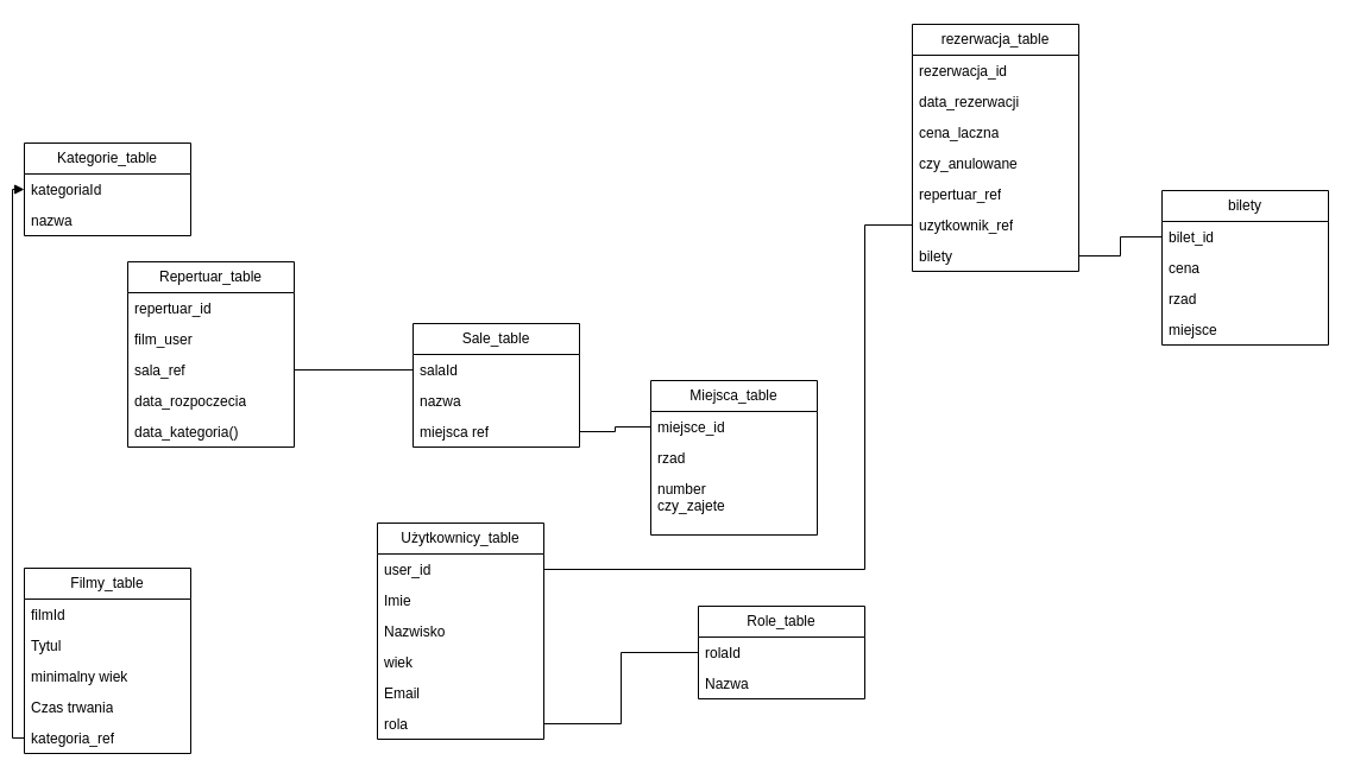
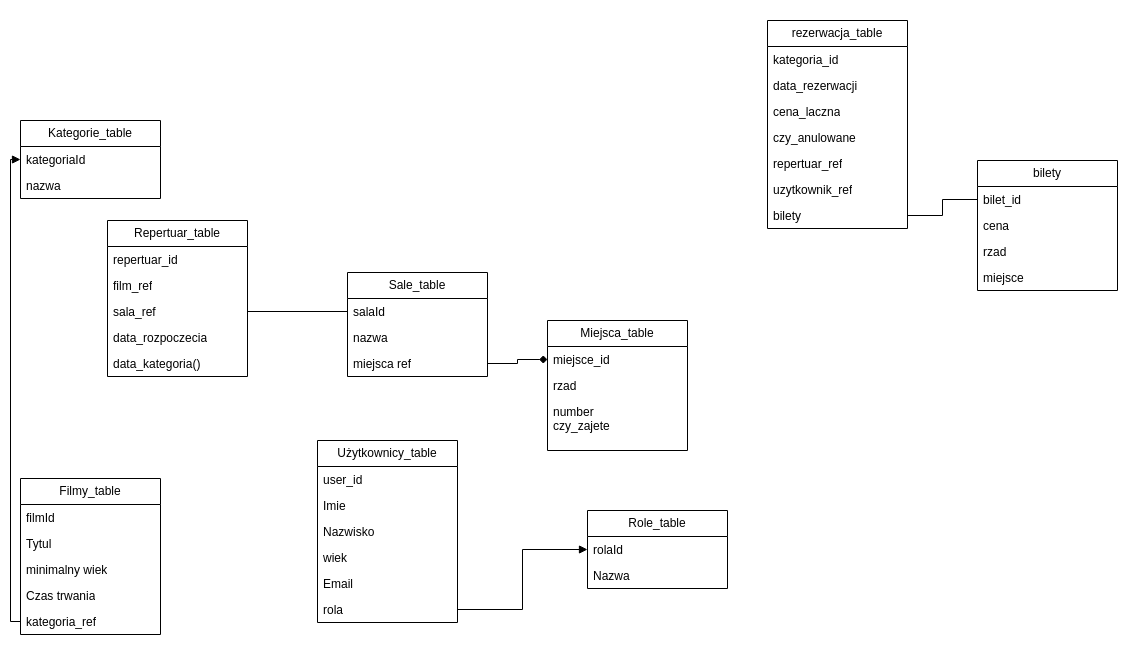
  <mxCell id="0" />
  <mxCell id="1" parent="0" />
  <mxCell id="2" value="Użytkownicy_table" style="swimlane;fontStyle=0;childLayout=stackLayout;horizontal=1;startSize=26;fillColor=none;horizontalStack=0;resizeParent=1;resizeParentMax=0;resizeLast=0;collapsible=1;marginBottom=0;whiteSpace=wrap;html=1;" parent="1" vertex="1"><mxGeometry x="317" y="440" width="140" height="182" as="geometry" /></mxCell>
  <mxCell id="3" value="user_id" style="text;strokeColor=none;fillColor=none;align=left;verticalAlign=top;spacingLeft=4;spacingRight=4;overflow=hidden;rotatable=0;points=[[0,0.5],[1,0.5]];portConstraint=eastwest;whiteSpace=wrap;html=1;" parent="2" vertex="1"><mxGeometry y="26" width="140" height="26" as="geometry" /></mxCell>
  <mxCell id="4" value="Imie" style="text;strokeColor=none;fillColor=none;align=left;verticalAlign=top;spacingLeft=4;spacingRight=4;overflow=hidden;rotatable=0;points=[[0,0.5],[1,0.5]];portConstraint=eastwest;whiteSpace=wrap;html=1;" parent="2" vertex="1"><mxGeometry y="52" width="140" height="26" as="geometry" /></mxCell>
  <mxCell id="5" value="Nazwisko" style="text;strokeColor=none;fillColor=none;align=left;verticalAlign=top;spacingLeft=4;spacingRight=4;overflow=hidden;rotatable=0;points=[[0,0.5],[1,0.5]];portConstraint=eastwest;whiteSpace=wrap;html=1;" parent="2" vertex="1"><mxGeometry y="78" width="140" height="26" as="geometry" /></mxCell>
  <mxCell id="6" value="wiek" style="text;strokeColor=none;fillColor=none;align=left;verticalAlign=top;spacingLeft=4;spacingRight=4;overflow=hidden;rotatable=0;points=[[0,0.5],[1,0.5]];portConstraint=eastwest;whiteSpace=wrap;html=1;" parent="2" vertex="1"><mxGeometry y="104" width="140" height="26" as="geometry" /></mxCell>
  <mxCell id="7" value="Email" style="text;strokeColor=none;fillColor=none;align=left;verticalAlign=top;spacingLeft=4;spacingRight=4;overflow=hidden;rotatable=0;points=[[0,0.5],[1,0.5]];portConstraint=eastwest;whiteSpace=wrap;html=1;" parent="2" vertex="1"><mxGeometry y="130" width="140" height="26" as="geometry" /></mxCell>
  <mxCell id="8" value="rola" style="text;strokeColor=none;fillColor=none;align=left;verticalAlign=top;spacingLeft=4;spacingRight=4;overflow=hidden;rotatable=0;points=[[0,0.5],[1,0.5]];portConstraint=eastwest;whiteSpace=wrap;html=1;" parent="2" vertex="1"><mxGeometry y="156" width="140" height="26" as="geometry" /></mxCell>
  <mxCell id="9" value="Role_table" style="swimlane;fontStyle=0;childLayout=stackLayout;horizontal=1;startSize=26;fillColor=none;horizontalStack=0;resizeParent=1;resizeParentMax=0;resizeLast=0;collapsible=1;marginBottom=0;whiteSpace=wrap;html=1;" parent="1" vertex="1"><mxGeometry x="587" y="510" width="140" height="78" as="geometry" /></mxCell>
  <mxCell id="10" value="rolaId" style="text;strokeColor=none;fillColor=none;align=left;verticalAlign=top;spacingLeft=4;spacingRight=4;overflow=hidden;rotatable=0;points=[[0,0.5],[1,0.5]];portConstraint=eastwest;whiteSpace=wrap;html=1;" parent="9" vertex="1"><mxGeometry y="26" width="140" height="26" as="geometry" /></mxCell>
  <mxCell id="11" value="Nazwa" style="text;strokeColor=none;fillColor=none;align=left;verticalAlign=top;spacingLeft=4;spacingRight=4;overflow=hidden;rotatable=0;points=[[0,0.5],[1,0.5]];portConstraint=eastwest;whiteSpace=wrap;html=1;" parent="9" vertex="1"><mxGeometry y="52" width="140" height="26" as="geometry" /></mxCell>
  <mxCell id="12" value="Filmy_table" style="swimlane;fontStyle=0;childLayout=stackLayout;horizontal=1;startSize=26;fillColor=none;horizontalStack=0;resizeParent=1;resizeParentMax=0;resizeLast=0;collapsible=1;marginBottom=0;whiteSpace=wrap;html=1;" parent="1" vertex="1"><mxGeometry x="20" y="478" width="140" height="156" as="geometry" /></mxCell>
  <mxCell id="13" value="filmId" style="text;strokeColor=none;fillColor=none;align=left;verticalAlign=top;spacingLeft=4;spacingRight=4;overflow=hidden;rotatable=0;points=[[0,0.5],[1,0.5]];portConstraint=eastwest;whiteSpace=wrap;html=1;" parent="12" vertex="1"><mxGeometry y="26" width="140" height="26" as="geometry" /></mxCell>
  <mxCell id="14" value="Tytul" style="text;strokeColor=none;fillColor=none;align=left;verticalAlign=top;spacingLeft=4;spacingRight=4;overflow=hidden;rotatable=0;points=[[0,0.5],[1,0.5]];portConstraint=eastwest;whiteSpace=wrap;html=1;" parent="12" vertex="1"><mxGeometry y="52" width="140" height="26" as="geometry" /></mxCell>
  <mxCell id="15" value="minimalny wiek" style="text;strokeColor=none;fillColor=none;align=left;verticalAlign=top;spacingLeft=4;spacingRight=4;overflow=hidden;rotatable=0;points=[[0,0.5],[1,0.5]];portConstraint=eastwest;whiteSpace=wrap;html=1;" parent="12" vertex="1"><mxGeometry y="78" width="140" height="26" as="geometry" /></mxCell>
  <mxCell id="16" value="Czas trwania" style="text;strokeColor=none;fillColor=none;align=left;verticalAlign=top;spacingLeft=4;spacingRight=4;overflow=hidden;rotatable=0;points=[[0,0.5],[1,0.5]];portConstraint=eastwest;whiteSpace=wrap;html=1;" parent="12" vertex="1"><mxGeometry y="104" width="140" height="26" as="geometry" /></mxCell>
  <mxCell id="17" value="kategoria_ref" style="text;strokeColor=none;fillColor=none;align=left;verticalAlign=top;spacingLeft=4;spacingRight=4;overflow=hidden;rotatable=0;points=[[0,0.5],[1,0.5]];portConstraint=eastwest;whiteSpace=wrap;html=1;" parent="12" vertex="1"><mxGeometry y="130" width="140" height="26" as="geometry" /></mxCell>
  <mxCell id="18" value="Kategorie_table" style="swimlane;fontStyle=0;childLayout=stackLayout;horizontal=1;startSize=26;fillColor=none;horizontalStack=0;resizeParent=1;resizeParentMax=0;resizeLast=0;collapsible=1;marginBottom=0;whiteSpace=wrap;html=1;" parent="1" vertex="1"><mxGeometry x="20" y="120" width="140" height="78" as="geometry" /></mxCell>
  <mxCell id="19" value="kategoriaId" style="text;strokeColor=none;fillColor=none;align=left;verticalAlign=top;spacingLeft=4;spacingRight=4;overflow=hidden;rotatable=0;points=[[0,0.5],[1,0.5]];portConstraint=eastwest;whiteSpace=wrap;html=1;" parent="18" vertex="1"><mxGeometry y="26" width="140" height="26" as="geometry" /></mxCell>
  <mxCell id="20" value="nazwa" style="text;strokeColor=none;fillColor=none;align=left;verticalAlign=top;spacingLeft=4;spacingRight=4;overflow=hidden;rotatable=0;points=[[0,0.5],[1,0.5]];portConstraint=eastwest;whiteSpace=wrap;html=1;" parent="18" vertex="1"><mxGeometry y="52" width="140" height="26" as="geometry" /></mxCell>
  <mxCell id="21" value="Sale_table" style="swimlane;fontStyle=0;childLayout=stackLayout;horizontal=1;startSize=26;fillColor=none;horizontalStack=0;resizeParent=1;resizeParentMax=0;resizeLast=0;collapsible=1;marginBottom=0;whiteSpace=wrap;html=1;" parent="1" vertex="1"><mxGeometry x="347" y="272" width="140" height="104" as="geometry" /></mxCell>
  <mxCell id="22" value="salaId" style="text;strokeColor=none;fillColor=none;align=left;verticalAlign=top;spacingLeft=4;spacingRight=4;overflow=hidden;rotatable=0;points=[[0,0.5],[1,0.5]];portConstraint=eastwest;whiteSpace=wrap;html=1;" parent="21" vertex="1"><mxGeometry y="26" width="140" height="26" as="geometry" /></mxCell>
  <mxCell id="23" value="nazwa" style="text;strokeColor=none;fillColor=none;align=left;verticalAlign=top;spacingLeft=4;spacingRight=4;overflow=hidden;rotatable=0;points=[[0,0.5],[1,0.5]];portConstraint=eastwest;whiteSpace=wrap;html=1;" parent="21" vertex="1"><mxGeometry y="52" width="140" height="26" as="geometry" /></mxCell>
  <mxCell id="24" value="miejsca ref" style="text;strokeColor=none;fillColor=none;align=left;verticalAlign=top;spacingLeft=4;spacingRight=4;overflow=hidden;rotatable=0;points=[[0,0.5],[1,0.5]];portConstraint=eastwest;whiteSpace=wrap;html=1;" parent="21" vertex="1"><mxGeometry y="78" width="140" height="26" as="geometry" /></mxCell>
  <mxCell id="25" value="Repertuar_table" style="swimlane;fontStyle=0;childLayout=stackLayout;horizontal=1;startSize=26;fillColor=none;horizontalStack=0;resizeParent=1;resizeParentMax=0;resizeLast=0;collapsible=1;marginBottom=0;whiteSpace=wrap;html=1;" parent="1" vertex="1"><mxGeometry x="107" y="220" width="140" height="156" as="geometry" /></mxCell>
  <mxCell id="26" value="repertuar_id" style="text;strokeColor=none;fillColor=none;align=left;verticalAlign=top;spacingLeft=4;spacingRight=4;overflow=hidden;rotatable=0;points=[[0,0.5],[1,0.5]];portConstraint=eastwest;whiteSpace=wrap;html=1;" parent="25" vertex="1"><mxGeometry y="26" width="140" height="26" as="geometry" /></mxCell>
- <mxCell id="27" value="film_user" style="text;strokeColor=none;fillColor=none;align=left;verticalAlign=top;spacingLeft=4;spacingRight=4;overflow=hidden;rotatable=0;points=[[0,0.5],[1,0.5]];portConstraint=eastwest;whiteSpace=wrap;html=1;" parent="25" vertex="1"><mxGeometry y="52" width="140" height="26" as="geometry" /></mxCell>
+ <mxCell id="27" value="film_ref" style="text;strokeColor=none;fillColor=none;align=left;verticalAlign=top;spacingLeft=4;spacingRight=4;overflow=hidden;rotatable=0;points=[[0,0.5],[1,0.5]];portConstraint=eastwest;whiteSpace=wrap;html=1;" parent="25" vertex="1"><mxGeometry y="52" width="140" height="26" as="geometry" /></mxCell>
  <mxCell id="28" value="sala_ref" style="text;strokeColor=none;fillColor=none;align=left;verticalAlign=top;spacingLeft=4;spacingRight=4;overflow=hidden;rotatable=0;points=[[0,0.5],[1,0.5]];portConstraint=eastwest;whiteSpace=wrap;html=1;" parent="25" vertex="1"><mxGeometry y="78" width="140" height="26" as="geometry" /></mxCell>
  <mxCell id="29" value="data_rozpoczecia" style="text;strokeColor=none;fillColor=none;align=left;verticalAlign=top;spacingLeft=4;spacingRight=4;overflow=hidden;rotatable=0;points=[[0,0.5],[1,0.5]];portConstraint=eastwest;whiteSpace=wrap;html=1;" parent="25" vertex="1"><mxGeometry y="104" width="140" height="26" as="geometry" /></mxCell>
  <mxCell id="30" value="data_kategoria()" style="text;strokeColor=none;fillColor=none;align=left;verticalAlign=top;spacingLeft=4;spacingRight=4;overflow=hidden;rotatable=0;points=[[0,0.5],[1,0.5]];portConstraint=eastwest;whiteSpace=wrap;html=1;" parent="25" vertex="1"><mxGeometry y="130" width="140" height="26" as="geometry" /></mxCell>
  <mxCell id="31" value="Miejsca_table" style="swimlane;fontStyle=0;childLayout=stackLayout;horizontal=1;startSize=26;fillColor=none;horizontalStack=0;resizeParent=1;resizeParentMax=0;resizeLast=0;collapsible=1;marginBottom=0;whiteSpace=wrap;html=1;" parent="1" vertex="1"><mxGeometry x="547" y="320" width="140" height="130" as="geometry" /></mxCell>
  <mxCell id="32" value="miejsce_id" style="text;strokeColor=none;fillColor=none;align=left;verticalAlign=top;spacingLeft=4;spacingRight=4;overflow=hidden;rotatable=0;points=[[0,0.5],[1,0.5]];portConstraint=eastwest;whiteSpace=wrap;html=1;" parent="31" vertex="1"><mxGeometry y="26" width="140" height="26" as="geometry" /></mxCell>
  <mxCell id="33" value="rzad" style="text;strokeColor=none;fillColor=none;align=left;verticalAlign=top;spacingLeft=4;spacingRight=4;overflow=hidden;rotatable=0;points=[[0,0.5],[1,0.5]];portConstraint=eastwest;whiteSpace=wrap;html=1;" parent="31" vertex="1"><mxGeometry y="52" width="140" height="26" as="geometry" /></mxCell>
  <mxCell id="34" value="number&lt;div&gt;czy_zajete&lt;/div&gt;" style="text;strokeColor=none;fillColor=none;align=left;verticalAlign=top;spacingLeft=4;spacingRight=4;overflow=hidden;rotatable=0;points=[[0,0.5],[1,0.5]];portConstraint=eastwest;whiteSpace=wrap;html=1;" parent="31" vertex="1"><mxGeometry y="78" width="140" height="52" as="geometry" /></mxCell>
  <mxCell id="35" value="bilety" style="swimlane;fontStyle=0;childLayout=stackLayout;horizontal=1;startSize=26;fillColor=none;horizontalStack=0;resizeParent=1;resizeParentMax=0;resizeLast=0;collapsible=1;marginBottom=0;whiteSpace=wrap;html=1;" parent="1" vertex="1"><mxGeometry x="977" y="160" width="140" height="130" as="geometry" /></mxCell>
  <mxCell id="36" value="bilet_id" style="text;strokeColor=none;fillColor=none;align=left;verticalAlign=top;spacingLeft=4;spacingRight=4;overflow=hidden;rotatable=0;points=[[0,0.5],[1,0.5]];portConstraint=eastwest;whiteSpace=wrap;html=1;" parent="35" vertex="1"><mxGeometry y="26" width="140" height="26" as="geometry" /></mxCell>
  <mxCell id="37" value="cena" style="text;strokeColor=none;fillColor=none;align=left;verticalAlign=top;spacingLeft=4;spacingRight=4;overflow=hidden;rotatable=0;points=[[0,0.5],[1,0.5]];portConstraint=eastwest;whiteSpace=wrap;html=1;" parent="35" vertex="1"><mxGeometry y="52" width="140" height="26" as="geometry" /></mxCell>
  <mxCell id="38" value="rzad" style="text;strokeColor=none;fillColor=none;align=left;verticalAlign=top;spacingLeft=4;spacingRight=4;overflow=hidden;rotatable=0;points=[[0,0.5],[1,0.5]];portConstraint=eastwest;whiteSpace=wrap;html=1;" parent="35" vertex="1"><mxGeometry y="78" width="140" height="26" as="geometry" /></mxCell>
  <mxCell id="39" value="miejsce" style="text;strokeColor=none;fillColor=none;align=left;verticalAlign=top;spacingLeft=4;spacingRight=4;overflow=hidden;rotatable=0;points=[[0,0.5],[1,0.5]];portConstraint=eastwest;whiteSpace=wrap;html=1;" parent="35" vertex="1"><mxGeometry y="104" width="140" height="26" as="geometry" /></mxCell>
  <mxCell id="40" value="rezerwacja_table" style="swimlane;fontStyle=0;childLayout=stackLayout;horizontal=1;startSize=26;fillColor=none;horizontalStack=0;resizeParent=1;resizeParentMax=0;resizeLast=0;collapsible=1;marginBottom=0;whiteSpace=wrap;html=1;" parent="1" vertex="1"><mxGeometry x="767" y="20" width="140" height="208" as="geometry" /></mxCell>
- <mxCell id="41" value="rezerwacja_id" style="text;strokeColor=none;fillColor=none;align=left;verticalAlign=top;spacingLeft=4;spacingRight=4;overflow=hidden;rotatable=0;points=[[0,0.5],[1,0.5]];portConstraint=eastwest;whiteSpace=wrap;html=1;" parent="40" vertex="1"><mxGeometry y="26" width="140" height="26" as="geometry" /></mxCell>
+ <mxCell id="41" value="kategoria_id" style="text;strokeColor=none;fillColor=none;align=left;verticalAlign=top;spacingLeft=4;spacingRight=4;overflow=hidden;rotatable=0;points=[[0,0.5],[1,0.5]];portConstraint=eastwest;whiteSpace=wrap;html=1;" parent="40" vertex="1"><mxGeometry y="26" width="140" height="26" as="geometry" /></mxCell>
  <mxCell id="42" value="data_rezerwacji" style="text;strokeColor=none;fillColor=none;align=left;verticalAlign=top;spacingLeft=4;spacingRight=4;overflow=hidden;rotatable=0;points=[[0,0.5],[1,0.5]];portConstraint=eastwest;whiteSpace=wrap;html=1;" parent="40" vertex="1"><mxGeometry y="52" width="140" height="26" as="geometry" /></mxCell>
  <mxCell id="43" value="cena_laczna" style="text;strokeColor=none;fillColor=none;align=left;verticalAlign=top;spacingLeft=4;spacingRight=4;overflow=hidden;rotatable=0;points=[[0,0.5],[1,0.5]];portConstraint=eastwest;whiteSpace=wrap;html=1;" parent="40" vertex="1"><mxGeometry y="78" width="140" height="26" as="geometry" /></mxCell>
  <mxCell id="44" value="czy_anulowane" style="text;strokeColor=none;fillColor=none;align=left;verticalAlign=top;spacingLeft=4;spacingRight=4;overflow=hidden;rotatable=0;points=[[0,0.5],[1,0.5]];portConstraint=eastwest;whiteSpace=wrap;html=1;" parent="40" vertex="1"><mxGeometry y="104" width="140" height="26" as="geometry" /></mxCell>
  <mxCell id="45" value="repertuar_ref" style="text;strokeColor=none;fillColor=none;align=left;verticalAlign=top;spacingLeft=4;spacingRight=4;overflow=hidden;rotatable=0;points=[[0,0.5],[1,0.5]];portConstraint=eastwest;whiteSpace=wrap;html=1;" parent="40" vertex="1"><mxGeometry y="130" width="140" height="26" as="geometry" /></mxCell>
  <mxCell id="46" value="uzytkownik_ref" style="text;strokeColor=none;fillColor=none;align=left;verticalAlign=top;spacingLeft=4;spacingRight=4;overflow=hidden;rotatable=0;points=[[0,0.5],[1,0.5]];portConstraint=eastwest;whiteSpace=wrap;html=1;" parent="40" vertex="1"><mxGeometry y="156" width="140" height="26" as="geometry" /></mxCell>
  <mxCell id="47" value="bilety" style="text;strokeColor=none;fillColor=none;align=left;verticalAlign=top;spacingLeft=4;spacingRight=4;overflow=hidden;rotatable=0;points=[[0,0.5],[1,0.5]];portConstraint=eastwest;whiteSpace=wrap;html=1;" parent="40" vertex="1"><mxGeometry y="182" width="140" height="26" as="geometry" /></mxCell>
  <mxCell id="48" value="" style="endArrow=block;html=1;edgeStyle=orthogonalEdgeStyle;rounded=0;entryX=0;entryY=0.5;entryDx=0;entryDy=0;exitX=0;exitY=0.5;exitDx=0;exitDy=0;" edge="1" parent="1" source="17" target="19"><mxGeometry relative="1" as="geometry"><mxPoint x="-183" y="280" as="sourcePoint" /><mxPoint x="-23" y="280" as="targetPoint" /></mxGeometry></mxCell>
- <mxCell id="49" value="" style="endArrow=none;html=1;edgeStyle=orthogonalEdgeStyle;rounded=0;exitX=1;exitY=0.5;exitDx=0;exitDy=0;" edge="1" parent="1" source="24" target="32"><mxGeometry relative="1" as="geometry"><mxPoint x="50" y="651" as="sourcePoint" /><mxPoint x="50" y="109" as="targetPoint" /></mxGeometry></mxCell>
+ <mxCell id="49" value="" style="endArrow=diamond;html=1;edgeStyle=orthogonalEdgeStyle;rounded=0;exitX=1;exitY=0.5;exitDx=0;exitDy=0;" edge="1" parent="1" source="24" target="32"><mxGeometry relative="1" as="geometry"><mxPoint x="50" y="651" as="sourcePoint" /><mxPoint x="50" y="109" as="targetPoint" /></mxGeometry></mxCell>
  <mxCell id="50" value="" style="endArrow=none;html=1;edgeStyle=orthogonalEdgeStyle;rounded=0;entryX=0;entryY=0.5;entryDx=0;entryDy=0;exitX=1;exitY=0.5;exitDx=0;exitDy=0;" edge="1" parent="1" source="28" target="22"><mxGeometry relative="1" as="geometry"><mxPoint x="60" y="661" as="sourcePoint" /><mxPoint x="60" y="119" as="targetPoint" /></mxGeometry></mxCell>
- <mxCell id="51" value="" style="endArrow=none;html=1;edgeStyle=orthogonalEdgeStyle;rounded=0;entryX=0;entryY=0.5;entryDx=0;entryDy=0;exitX=1;exitY=0.5;exitDx=0;exitDy=0;" edge="1" parent="1" source="8" target="10"><mxGeometry relative="1" as="geometry"><mxPoint x="70" y="671" as="sourcePoint" /><mxPoint x="70" y="129" as="targetPoint" /></mxGeometry></mxCell>
+ <mxCell id="51" value="" style="endArrow=block;html=1;edgeStyle=orthogonalEdgeStyle;rounded=0;entryX=0;entryY=0.5;entryDx=0;entryDy=0;exitX=1;exitY=0.5;exitDx=0;exitDy=0;" edge="1" parent="1" source="8" target="10"><mxGeometry relative="1" as="geometry"><mxPoint x="70" y="671" as="sourcePoint" /><mxPoint x="70" y="129" as="targetPoint" /></mxGeometry></mxCell>
  <mxCell id="52" value="" style="endArrow=none;html=1;edgeStyle=orthogonalEdgeStyle;rounded=0;entryX=0;entryY=0.5;entryDx=0;entryDy=0;exitX=1;exitY=0.5;exitDx=0;exitDy=0;" edge="1" parent="1" source="47" target="36"><mxGeometry relative="1" as="geometry"><mxPoint x="257" y="269" as="sourcePoint" /><mxPoint x="777" y="173" as="targetPoint" /></mxGeometry></mxCell>
- <mxCell id="53" value="" style="endArrow=none;html=1;edgeStyle=orthogonalEdgeStyle;rounded=0;entryX=0;entryY=0.5;entryDx=0;entryDy=0;" edge="1" parent="1" source="3" target="46"><mxGeometry relative="1" as="geometry"><mxPoint x="747" y="456" as="sourcePoint" /><mxPoint x="877" y="440" as="targetPoint" /><Array as="points"><mxPoint x="727" y="479" /><mxPoint x="727" y="189" /></Array></mxGeometry></mxCell>
